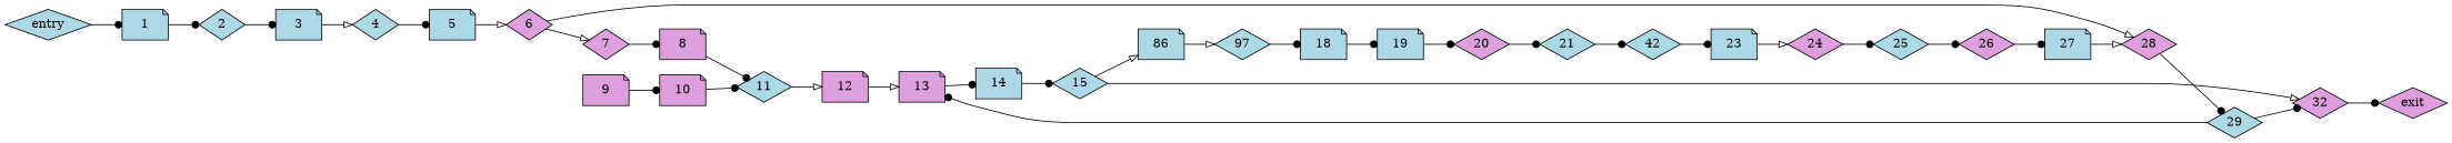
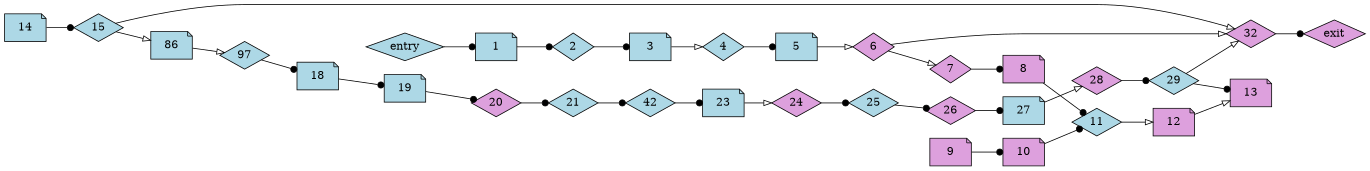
  digraph {
    rankdir=LR
    node [fillcolor=lightblue shape=diamond style=filled]
    edge [arrowhead=dot]
    1 [shape=note]
    entry
    2
    3 [shape=note]
    4
    5 [shape=note]
    6 [fillcolor=plum]
    32 [fillcolor=plum]
    7 [fillcolor=plum]
    exit [fillcolor=plum]
    8 [fillcolor=plum shape=note]
    11
    9 [fillcolor=plum shape=note]
    10 [fillcolor=plum shape=note]
    12 [fillcolor=plum shape=note]
    13 [fillcolor=plum shape=note]
    14 [shape=note]
    15
    n19 [label=86 shape=note]
    n20 [label=97]
    18 [shape=note]
    19 [shape=note]
    20 [fillcolor=plum]
    21
    n25 [label=42]
    23 [shape=note]
    24 [fillcolor=plum]
    25
    26 [fillcolor=plum]
    27 [shape=note]
    28 [fillcolor=plum]
    29
    1 -> 2
    entry -> 1
    2 -> 3
    3 -> 4 [arrowhead=onormal]
    4 -> 5
    5 -> 6 [arrowhead=onormal]
-   6 -> 28 [arrowhead=onormal]
+   6 -> 32 [arrowhead=onormal]
    6 -> 7 [arrowhead=onormal]
    32 -> exit
    7 -> 8
    8 -> 11
    11 -> 12 [arrowhead=onormal]
    9 -> 10
    10 -> 11
    12 -> 13 [arrowhead=onormal]
-   13 -> 14
    14 -> 15
    15 -> 32 [arrowhead=onormal]
    15 -> n19 [arrowhead=onormal]
    n19 -> n20 [arrowhead=onormal]
    n20 -> 18
    18 -> 19
    19 -> 20
    20 -> 21
    21 -> n25
    n25 -> 23
    23 -> 24 [arrowhead=onormal]
    24 -> 25
    25 -> 26
    26 -> 27
    27 -> 28 [arrowhead=onormal]
    28 -> 29
-   29 -> 32
+   29 -> 32 [arrowhead=onormal]
    29 -> 13
  }
